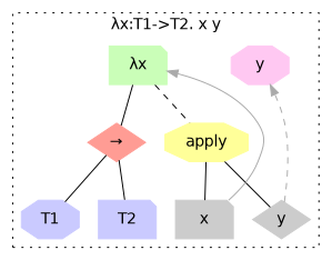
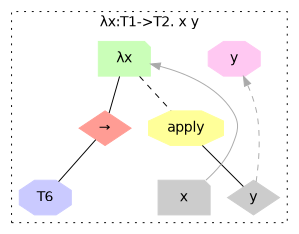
  digraph {
    fontname=helvetica
    node [color="#CACAFF" fontname=helvetica shape=octagon style=filled]
    edge [dir=none fontname=helvetica]
    n1 [color="#FFC8F2" label=y]
    n2 [color="#CAFEB8" label="&lambda;x" shape=note]
    n3 [color="#FF9C94" label="&rarr;" shape=diamond]
    n4 [color="#FFFF99" label=apply]
-   n5 [label=T1]
-   n6 [label=T2 shape=note]
+   n5 [label=T6]
    n7 [color="#CCCCCC" label=x shape=note]
    n8 [color="#CCCCCC" label=y shape=diamond]
    subgraph cluster_1 {
      label="&lambda;x:T1->T2. x y"
      style=dotted
      n1
      n2
      n3
      n4
      n5
-     n6
      n7
      n8
    }
    subgraph cluster_2 {
      label="&Gamma;"
      style=dotted
    }
    n2 -> n3
    n2 -> n4 [style=dashed]
    n3 -> n5
-   n3 -> n6
-   n4 -> n7
    n4 -> n8
    n7 -> n2 [color="#AAAAAA" constraint=false style=solid dir=""]
    n8 -> n1 [color="#AAAAAA" constraint=false style=dashed dir=""]
  }
